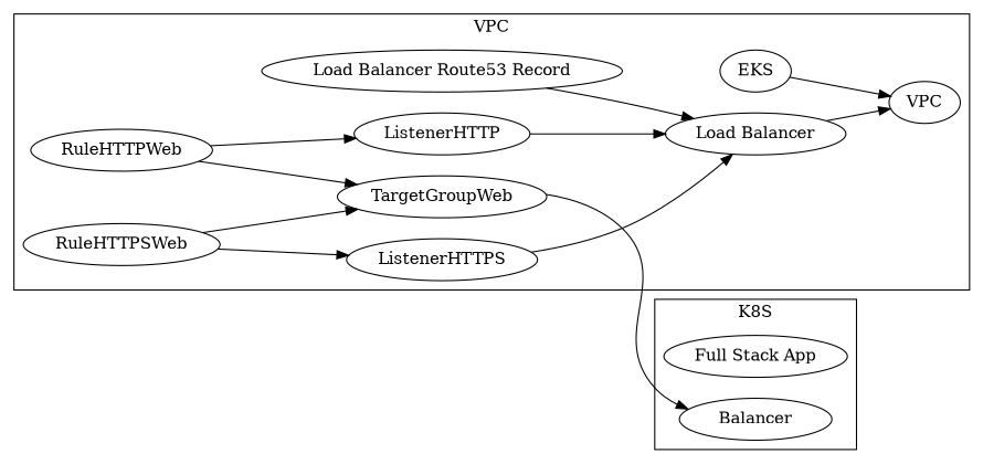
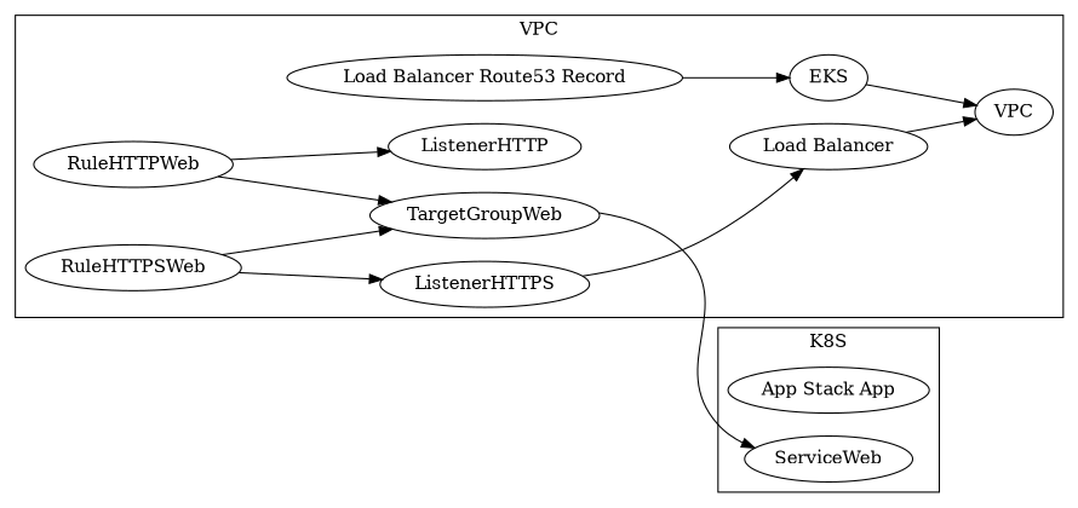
  digraph {
    rankdir=LR
    VPC
    EKS
    "Load Balancer"
    "Load Balancer Route53 Record"
    ListenerHTTP
    ListenerHTTPS
    TargetGroupWeb
    RuleHTTPWeb
    RuleHTTPSWeb
-   "Full Stack App"
-   ServiceWeb [label=Balancer]
+   "Full Stack App" [label="App Stack App"]
+   ServiceWeb
    subgraph cluster_1 {
      label=VPC
      VPC
      EKS
      "Load Balancer"
      "Load Balancer Route53 Record"
      ListenerHTTP
      ListenerHTTPS
      TargetGroupWeb
      RuleHTTPWeb
      RuleHTTPSWeb
    }
    subgraph cluster_2 {
      label=K8S
      "Full Stack App"
      ServiceWeb
    }
    EKS -> VPC
    "Load Balancer" -> VPC
-   "Load Balancer Route53 Record" -> "Load Balancer"
-   ListenerHTTP -> "Load Balancer"
+   "Load Balancer Route53 Record" -> EKS
    ListenerHTTPS -> "Load Balancer"
    TargetGroupWeb -> ServiceWeb
    RuleHTTPWeb -> ListenerHTTP
    RuleHTTPWeb -> TargetGroupWeb
    RuleHTTPSWeb -> ListenerHTTPS
    RuleHTTPSWeb -> TargetGroupWeb
  }
